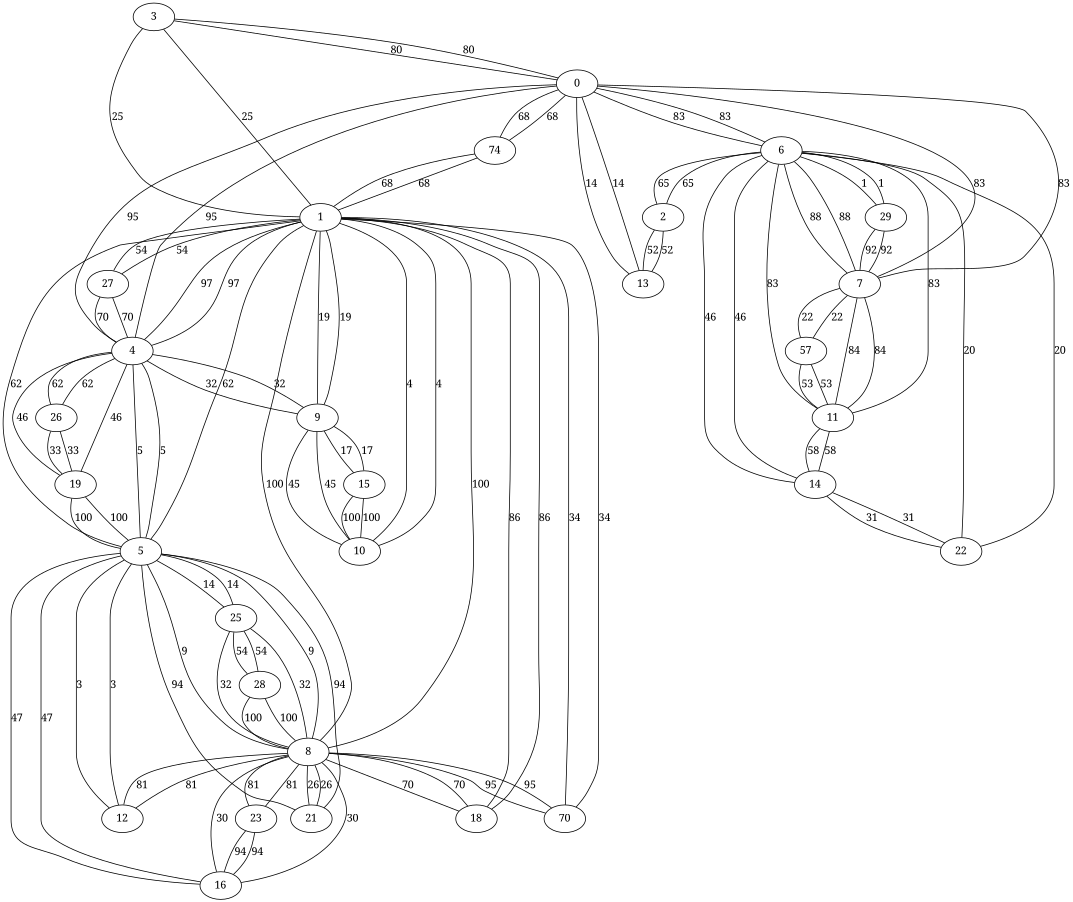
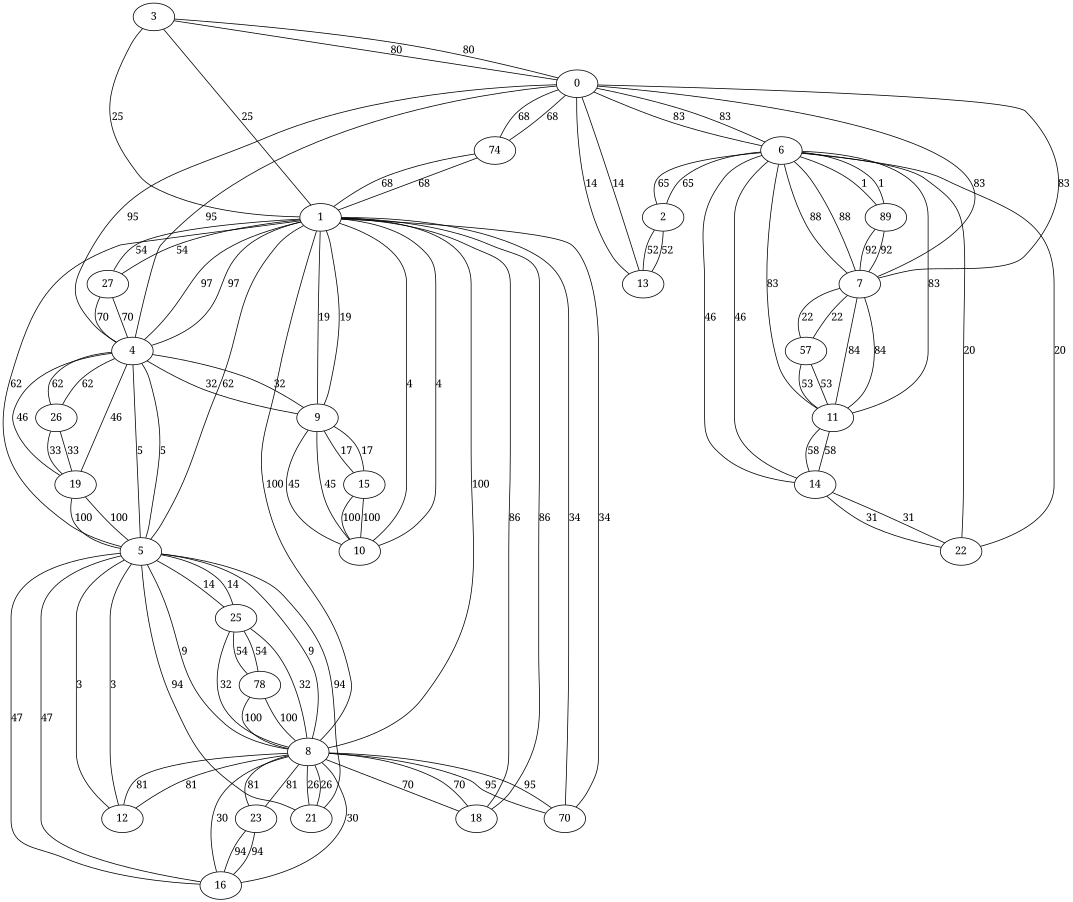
  graph {
    fontname="Noto Serif"
    node [fontname="Noto Serif"]
    edge [fontname="Noto Serif"]
    3
    0
    1
    4
    6
    7
    13
    n8 [label=74]
    5
    8
    9
    10
    18
    n14 [label=70]
    27
    19
    26
    2
    11
    14
    22
-   29
+   29 [label=89]
    n23 [label=57]
    12
    16
    21
    25
    23
-   28
+   28 [label=78]
    15
    3 -- 0 [label=80]
    3 -- 1 [label=25]
    0 -- 3 [label=80]
    0 -- 4 [label=95]
    0 -- 6 [label=83]
    0 -- 7 [label=83]
    0 -- 13 [label=14]
    0 -- n8 [label=68]
    1 -- 3 [label=25]
    1 -- 4 [label=97]
    1 -- n8 [label=68]
    1 -- 5 [label=62]
    1 -- 8 [label=100]
    1 -- 9 [label=19]
    1 -- 10 [label=4]
    1 -- 18 [label=86]
    1 -- n14 [label=34]
    1 -- 27 [label=54]
    4 -- 0 [label=95]
    4 -- 1 [label=97]
    4 -- 5 [label=5]
    4 -- 9 [label=32]
    4 -- 27 [label=70]
    4 -- 19 [label=46]
    4 -- 26 [label=62]
    6 -- 0 [label=83]
    6 -- 7 [label=88]
    6 -- 2 [label=65]
    6 -- 11 [label=83]
    6 -- 14 [label=46]
    6 -- 22 [label=20]
    6 -- 29 [label=1]
    7 -- 0 [label=83]
    7 -- 6 [label=88]
    7 -- 11 [label=84]
    7 -- 29 [label=92]
    7 -- n23 [label=22]
    13 -- 0 [label=14]
    13 -- 2 [label=52]
    n8 -- 0 [label=68]
    n8 -- 1 [label=68]
    5 -- 1 [label=62]
    5 -- 4 [label=5]
    5 -- 8 [label=9]
    5 -- 19 [label=100]
    5 -- 12 [label=3]
    5 -- 16 [label=47]
    5 -- 21 [label=94]
    5 -- 25 [label=14]
    8 -- 1 [label=100]
    8 -- 5 [label=9]
    8 -- 18 [label=70]
    8 -- n14 [label=95]
    8 -- 12 [label=81]
    8 -- 16 [label=30]
    8 -- 21 [label=26]
    8 -- 25 [label=32]
    8 -- 23 [label=81]
    8 -- 28 [label=100]
    9 -- 1 [label=19]
    9 -- 4 [label=32]
    9 -- 10 [label=45]
    9 -- 15 [label=17]
    10 -- 1 [label=4]
    10 -- 9 [label=45]
    10 -- 15 [label=100]
    18 -- 1 [label=86]
    18 -- 8 [label=70]
    n14 -- 1 [label=34]
    n14 -- 8 [label=95]
    27 -- 1 [label=54]
    27 -- 4 [label=70]
    19 -- 4 [label=46]
    19 -- 5 [label=100]
    19 -- 26 [label=33]
    26 -- 4 [label=62]
    26 -- 19 [label=33]
    2 -- 6 [label=65]
    2 -- 13 [label=52]
    11 -- 6 [label=83]
    11 -- 7 [label=84]
    11 -- 14 [label=58]
    11 -- n23 [label=53]
    14 -- 6 [label=46]
    14 -- 11 [label=58]
    14 -- 22 [label=31]
    22 -- 6 [label=20]
    22 -- 14 [label=31]
    29 -- 6 [label=1]
    29 -- 7 [label=92]
    n23 -- 7 [label=22]
    n23 -- 11 [label=53]
    12 -- 5 [label=3]
    12 -- 8 [label=81]
    16 -- 5 [label=47]
    16 -- 8 [label=30]
    16 -- 23 [label=94]
    21 -- 5 [label=94]
    21 -- 8 [label=26]
    25 -- 5 [label=14]
    25 -- 8 [label=32]
    25 -- 28 [label=54]
    23 -- 8 [label=81]
    23 -- 16 [label=94]
    28 -- 8 [label=100]
    28 -- 25 [label=54]
    15 -- 9 [label=17]
    15 -- 10 [label=100]
  }
